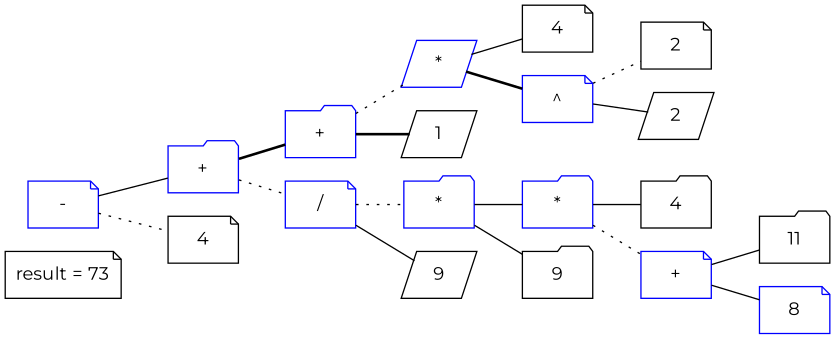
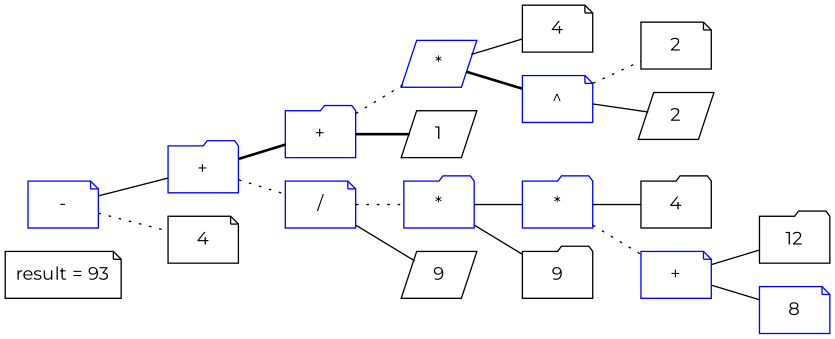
  graph {
    fontname=Montserrat
    rankdir=LR
    node [fontname=Montserrat shape=note]
    edge [fontname=Montserrat style=solid]
-   n1 [label="result = 73"]
+   n1 [label="result = 93"]
    n2 [color=blue label="-"]
    n3 [color=blue label="+" shape=folder]
    n4 [label=4]
    n5 [color=blue label="+" shape=folder]
    n6 [color=blue label="/"]
    n7 [color=blue label="*" shape=parallelogram]
    n8 [label=1 shape=parallelogram]
    n9 [color=blue label="*" shape=folder]
    n10 [label=9 shape=parallelogram]
    n11 [label=4]
    n12 [color=blue label="^"]
    n13 [color=blue label="*" shape=folder]
    n14 [label=9 shape=folder]
    n15 [label=2]
    n16 [label=2 shape=parallelogram]
    n17 [label=4 shape=folder]
    n18 [color=blue label="+"]
-   n19 [label=11 shape=folder]
+   n19 [label=12 shape=folder]
    n20 [color=blue label=8]
    n2 -- n3
    n2 -- n4 [style=dotted]
    n3 -- n5 [style=bold]
    n3 -- n6 [style=dotted]
    n5 -- n7 [style=dotted]
    n5 -- n8 [style=bold]
    n6 -- n9 [style=dotted]
    n6 -- n10
    n7 -- n11
    n7 -- n12 [style=bold]
    n9 -- n13
    n9 -- n14
    n12 -- n15 [style=dotted]
    n12 -- n16
    n13 -- n17
    n13 -- n18 [style=dotted]
    n18 -- n19
    n18 -- n20
  }
